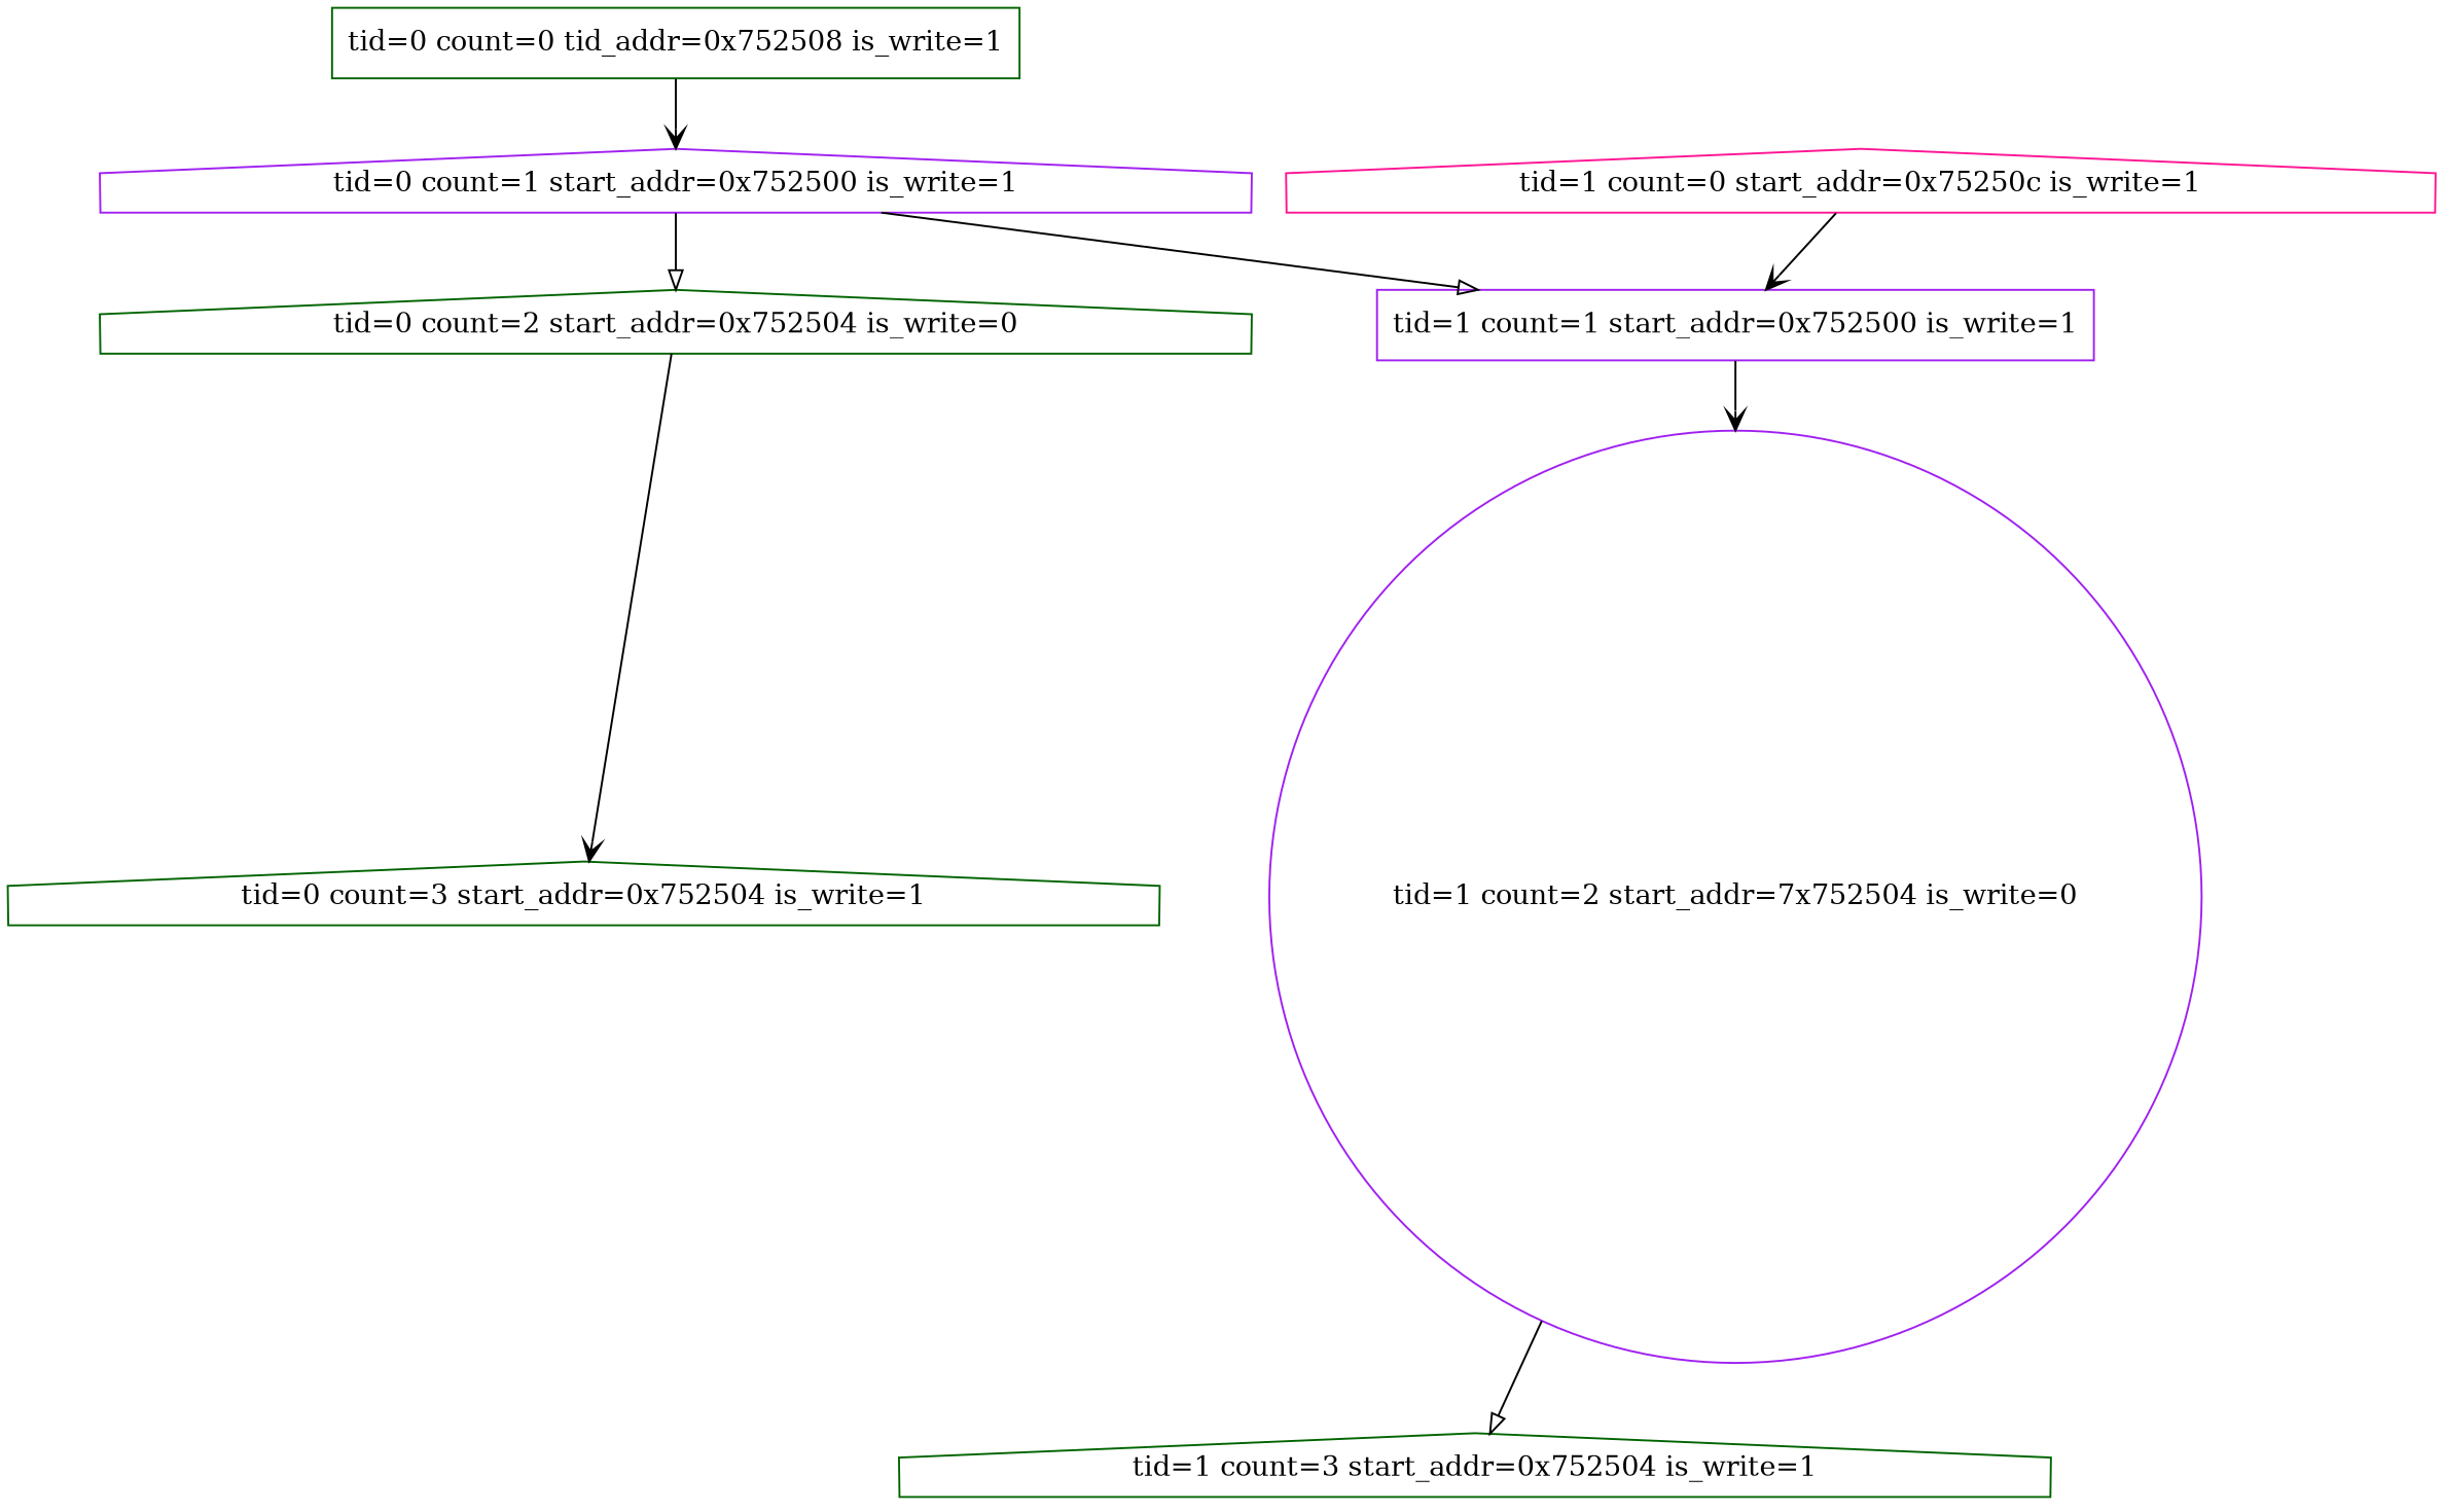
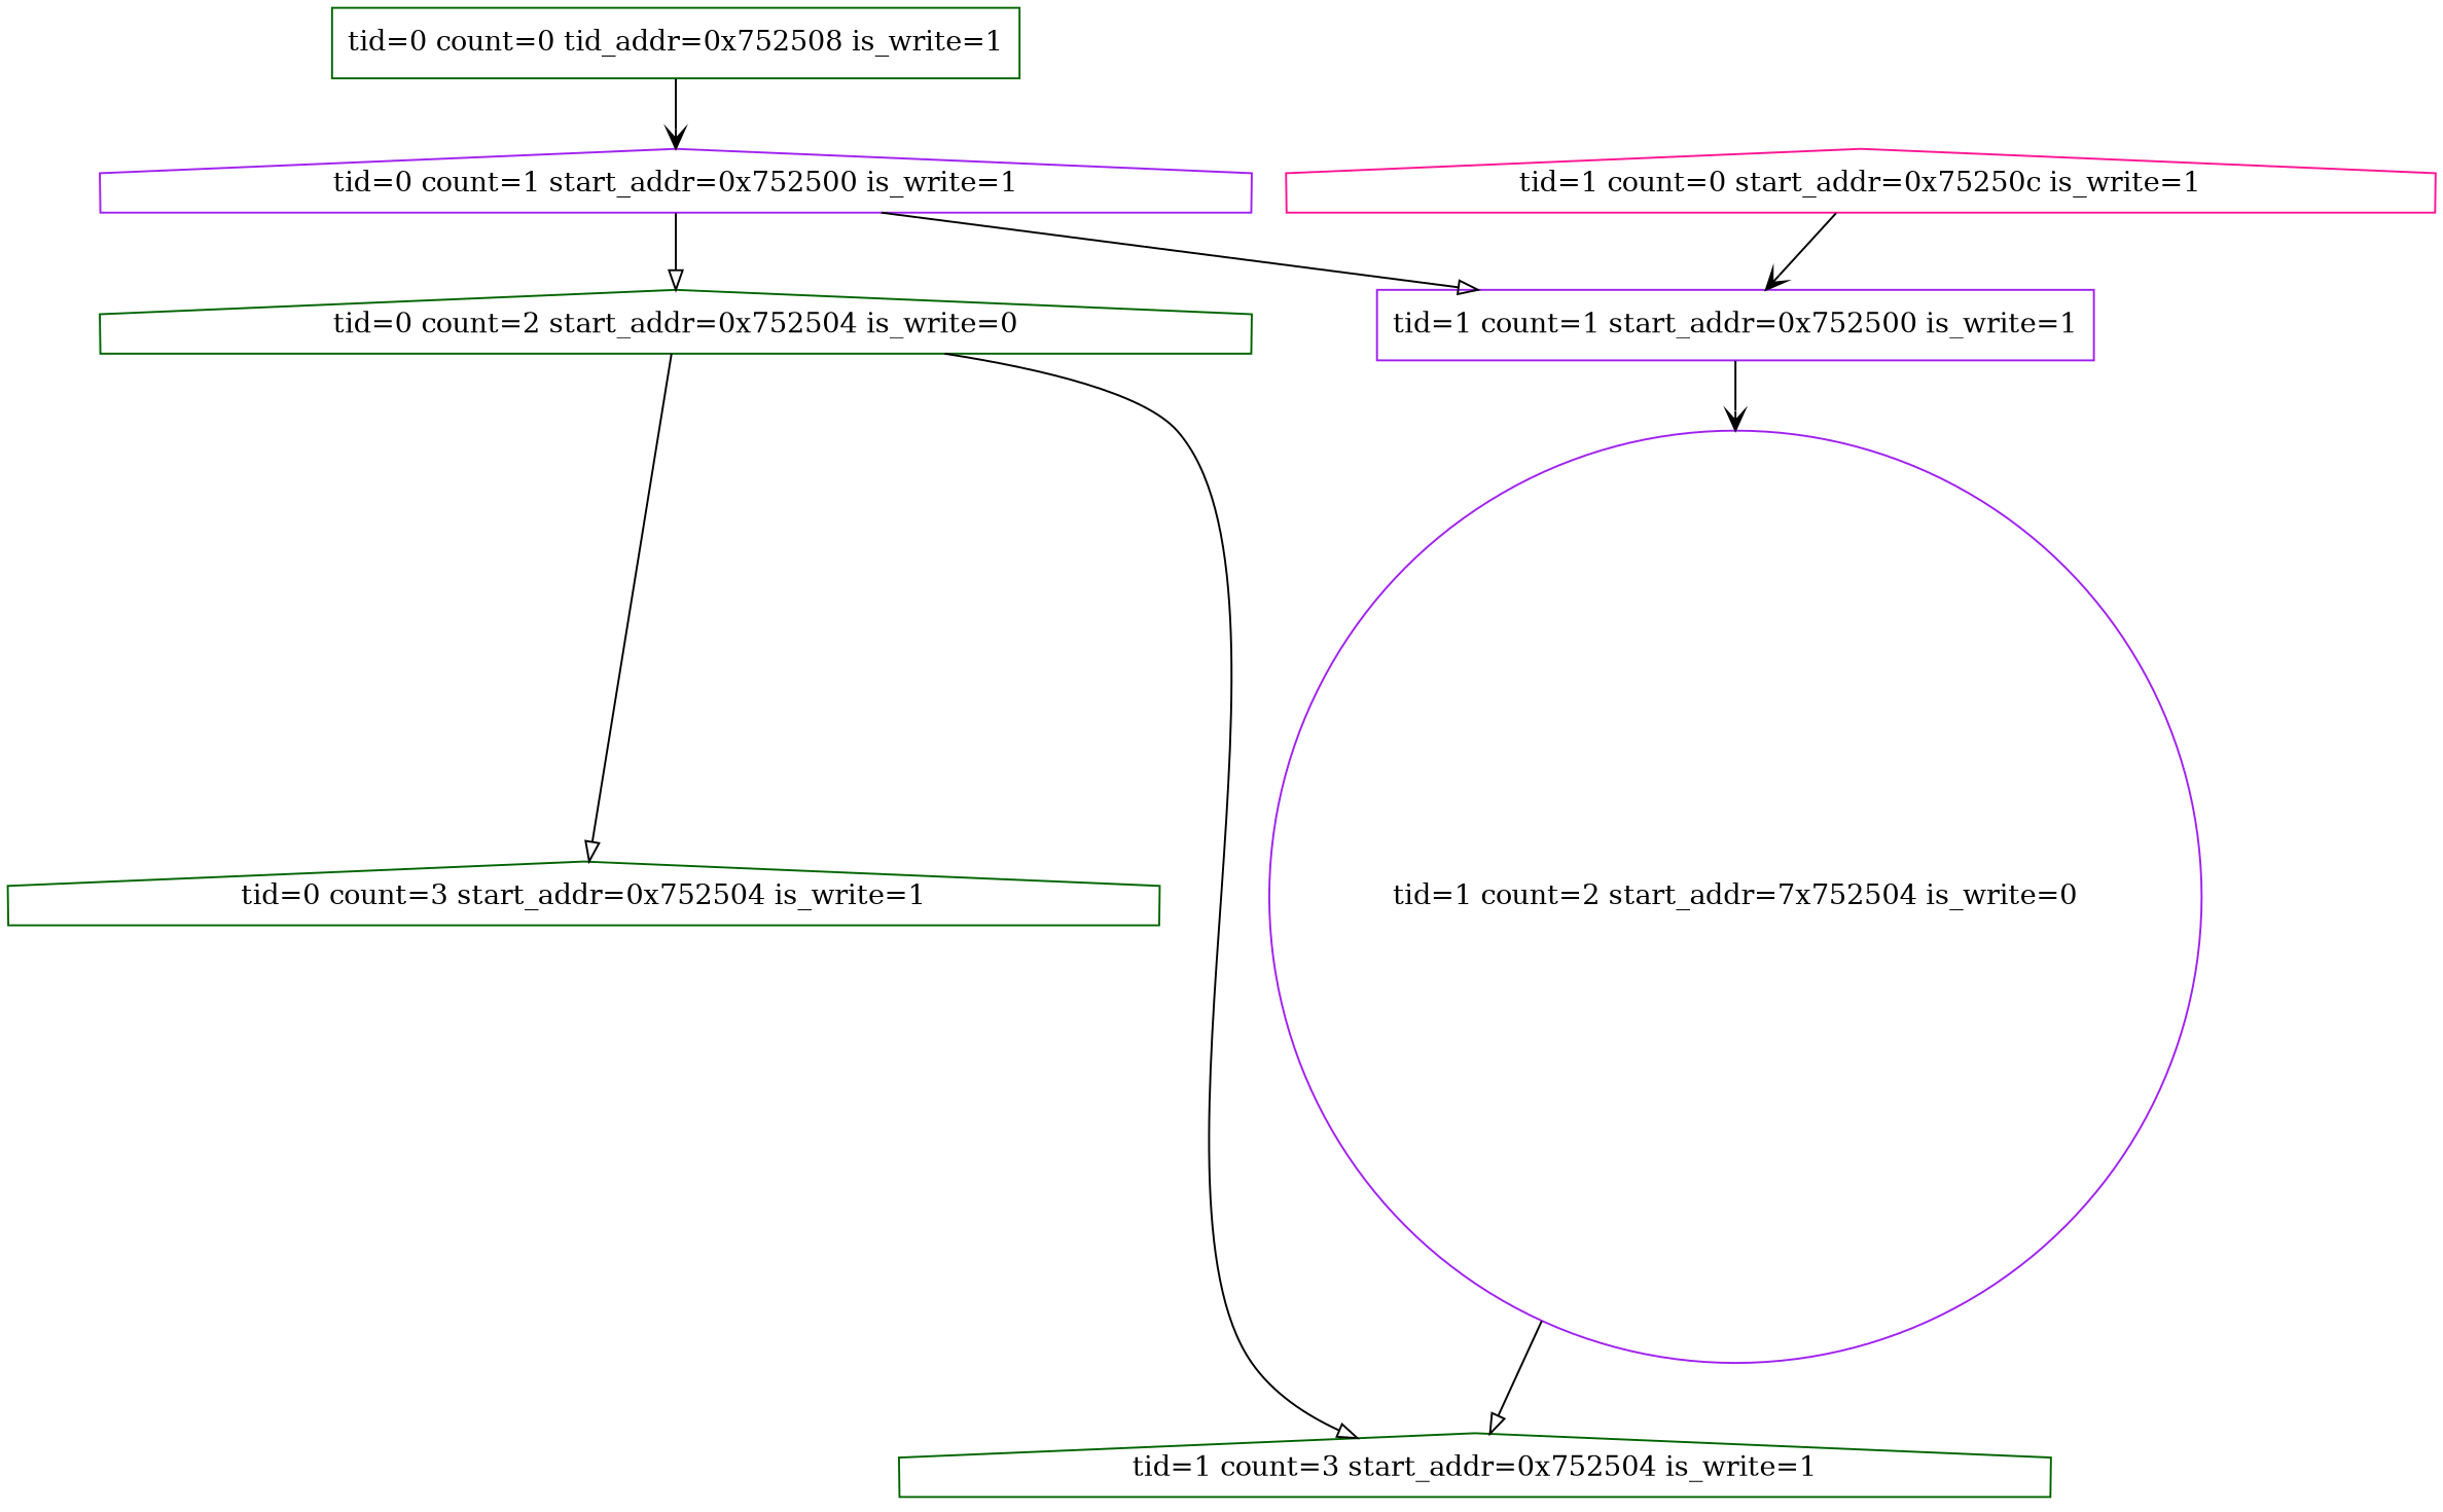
  digraph {
    node [color=darkgreen count=0 is_write=1 shape=house start_addr="0x752504" tid=0]
    edge [arrowhead=onormal]
    n1 [label="tid=0 count=0 tid_addr=0x752508 is_write=1" shape=box start_addr="0x752508"]
    n2 [color=purple count=1 label="tid=0 count=1 start_addr=0x752500 is_write=1" start_addr="0x752500"]
    n3 [count=2 is_write=0 label="tid=0 count=2 start_addr=0x752504 is_write=0"]
    n4 [count=3 label="tid=0 count=3 start_addr=0x752504 is_write=1"]
    n5 [color=deeppink label="tid=1 count=0 start_addr=0x75250c is_write=1" start_addr="0x75250c" tid=1]
    n6 [color=purple count=1 label="tid=1 count=1 start_addr=0x752500 is_write=1" shape=box start_addr="0x752500" tid=1]
    n7 [color=purple count=2 is_write=0 label="tid=1 count=2 start_addr=7x752504 is_write=0" shape=circle tid=1]
    n8 [count=3 label="tid=1 count=3 start_addr=0x752504 is_write=1" tid=1]
    subgraph sub_1 {
      n1
      n2
      n3
      n4
    }
    subgraph sub_2 {
      n5
      n6
      n7
      n8
    }
    n1 -> n2 [arrowhead=vee]
    n2 -> n3
    n2 -> n6
-   n3 -> n4 [arrowhead=vee]
+   n3 -> n4
+   n3 -> n8
    n5 -> n6 [arrowhead=vee]
    n6 -> n7 [arrowhead=vee]
    n7 -> n8
  }
